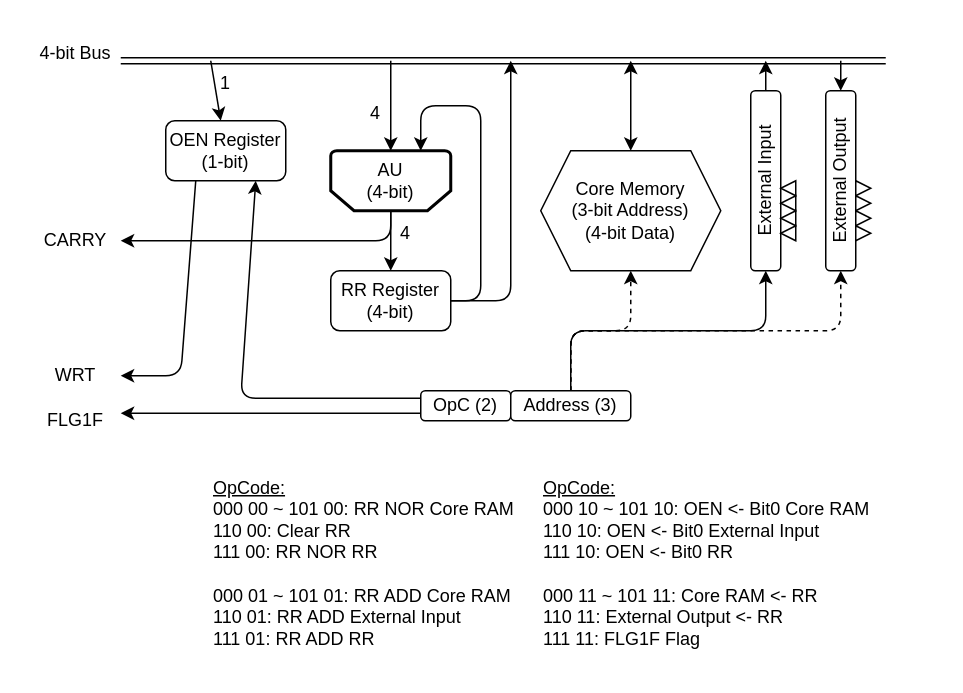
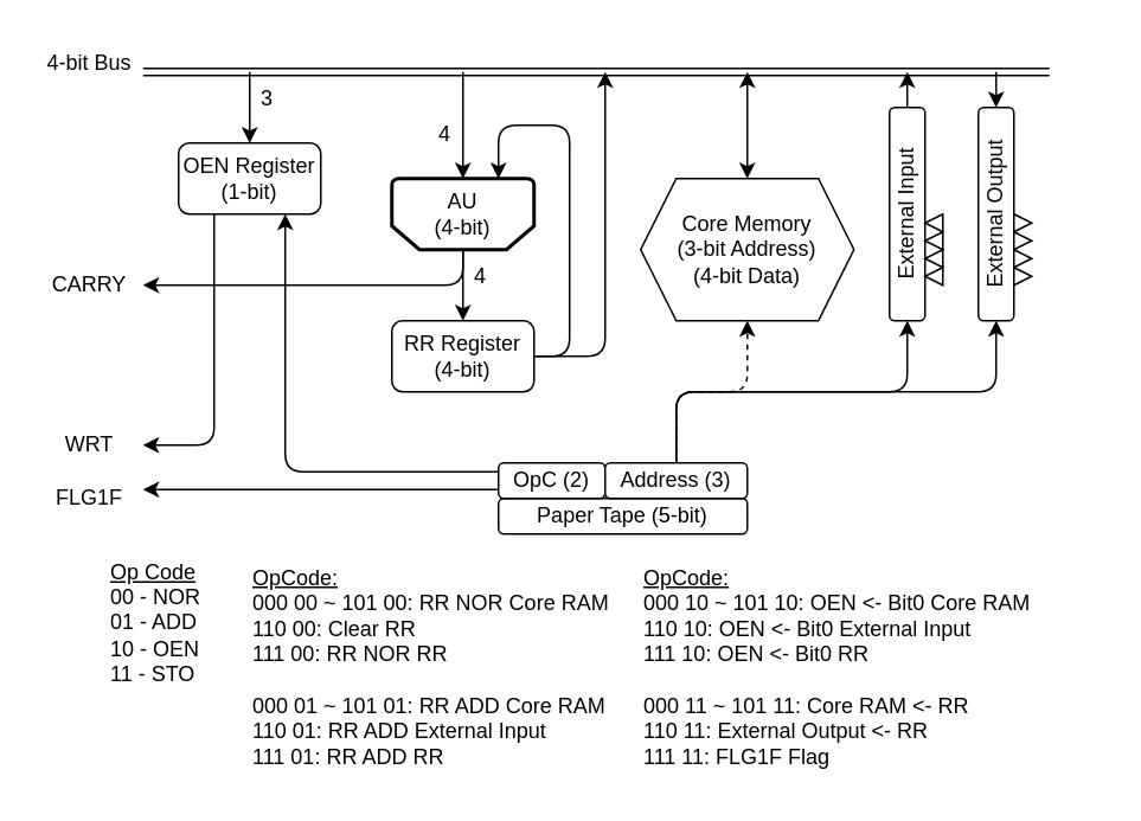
  <mxCell id="0" />
  <mxCell id="1" parent="0" />
  <mxCell id="2" value="Core Memory&lt;br&gt;(3-bit Address)&lt;br&gt;(4-bit Data)" style="shape=hexagon;perimeter=hexagonPerimeter2;whiteSpace=wrap;html=1;fixedSize=1;" parent="1" vertex="1"><mxGeometry x="360" y="100" width="120" height="80" as="geometry" /></mxCell>
+ <mxCell id="3" value="Paper Tape (5-bit)" style="rounded=1;whiteSpace=wrap;html=1;" parent="1" vertex="1"><mxGeometry x="280" y="280" width="140" height="20" as="geometry" /></mxCell>
  <mxCell id="4" value="AU&lt;br&gt;(4-bit)" style="strokeWidth=2;html=1;shape=mxgraph.flowchart.loop_limit;whiteSpace=wrap;flipV=1;" parent="1" vertex="1"><mxGeometry x="220" y="100" width="80" height="40" as="geometry" /></mxCell>
  <mxCell id="5" value="RR Register&lt;br&gt;(4-bit)" style="rounded=1;whiteSpace=wrap;html=1;" parent="1" vertex="1"><mxGeometry x="220" y="180" width="80" height="40" as="geometry" /></mxCell>
  <mxCell id="6" value="" style="endArrow=classic;html=1;rounded=1;exitX=0.5;exitY=0;exitDx=0;exitDy=0;exitPerimeter=0;entryX=0.5;entryY=0;entryDx=0;entryDy=0;" parent="1" source="4" target="5" edge="1"><mxGeometry width="50" height="50" relative="1" as="geometry"><mxPoint x="285" y="70" as="sourcePoint" /><mxPoint x="335" y="20" as="targetPoint" /></mxGeometry></mxCell>
  <mxCell id="7" value="4" style="text;html=1;strokeColor=none;fillColor=none;align=center;verticalAlign=middle;whiteSpace=wrap;rounded=0;" parent="1" vertex="1"><mxGeometry x="260" y="140" width="20" height="30" as="geometry" /></mxCell>
  <mxCell id="8" value="" style="endArrow=classic;html=1;rounded=1;exitX=1;exitY=0.5;exitDx=0;exitDy=0;entryX=0.75;entryY=1;entryDx=0;entryDy=0;entryPerimeter=0;" parent="1" source="5" target="4" edge="1"><mxGeometry width="50" height="50" relative="1" as="geometry"><mxPoint x="335" y="180" as="sourcePoint" /><mxPoint x="275" y="80" as="targetPoint" /><Array as="points"><mxPoint x="320" y="200" /><mxPoint x="320" y="70" /><mxPoint x="280" y="70" /></Array></mxGeometry></mxCell>
  <mxCell id="9" value="" style="shape=link;html=1;rounded=1;" parent="1" edge="1"><mxGeometry width="100" relative="1" as="geometry"><mxPoint x="80" y="40" as="sourcePoint" /><mxPoint x="590" y="40" as="targetPoint" /></mxGeometry></mxCell>
  <mxCell id="10" value="" style="endArrow=classic;html=1;rounded=1;entryX=0.5;entryY=1;entryDx=0;entryDy=0;entryPerimeter=0;" parent="1" target="4" edge="1"><mxGeometry width="50" height="50" relative="1" as="geometry"><mxPoint x="260" y="40" as="sourcePoint" /><mxPoint x="440" y="40" as="targetPoint" /></mxGeometry></mxCell>
  <mxCell id="11" value="4-bit Bus" style="text;html=1;strokeColor=none;fillColor=none;align=center;verticalAlign=middle;whiteSpace=wrap;rounded=0;" parent="1" vertex="1"><mxGeometry x="20" y="20" width="60" height="30" as="geometry" /></mxCell>
  <mxCell id="12" value="" style="endArrow=classic;html=1;rounded=1;exitX=1;exitY=0.5;exitDx=0;exitDy=0;" parent="1" source="5" edge="1"><mxGeometry width="50" height="50" relative="1" as="geometry"><mxPoint x="230" y="60" as="sourcePoint" /><mxPoint x="340" y="40" as="targetPoint" /><Array as="points"><mxPoint x="340" y="200" /></Array></mxGeometry></mxCell>
  <mxCell id="13" value="" style="endArrow=classic;startArrow=classic;html=1;rounded=0;entryX=0.5;entryY=0;entryDx=0;entryDy=0;" parent="1" target="2" edge="1"><mxGeometry width="50" height="50" relative="1" as="geometry"><mxPoint x="420" y="40" as="sourcePoint" /><mxPoint x="440" y="50" as="targetPoint" /></mxGeometry></mxCell>
  <mxCell id="14" value="OpC (2)" style="rounded=1;whiteSpace=wrap;html=1;" parent="1" vertex="1"><mxGeometry x="280" y="260" width="60" height="20" as="geometry" /></mxCell>
  <mxCell id="15" value="Address (3)" style="rounded=1;whiteSpace=wrap;html=1;" parent="1" vertex="1"><mxGeometry x="340" y="260" width="80" height="20" as="geometry" /></mxCell>
  <mxCell id="16" value="" style="endArrow=classic;html=1;rounded=1;exitX=0.5;exitY=0;exitDx=0;exitDy=0;entryX=0.5;entryY=1;entryDx=0;entryDy=0;dashed=1;" parent="1" source="15" target="2" edge="1"><mxGeometry width="50" height="50" relative="1" as="geometry"><mxPoint x="340" y="240" as="sourcePoint" /><mxPoint x="390" y="190" as="targetPoint" /><Array as="points"><mxPoint x="380" y="220" /><mxPoint x="420" y="220" /></Array></mxGeometry></mxCell>
  <mxCell id="17" value="External Input" style="rounded=1;whiteSpace=wrap;html=1;rotation=-90;" parent="1" vertex="1"><mxGeometry x="450" y="110" width="120" height="20" as="geometry" /></mxCell>
  <mxCell id="18" value="" style="endArrow=classic;html=1;rounded=1;entryX=0;entryY=0.5;entryDx=0;entryDy=0;exitX=0.5;exitY=0;exitDx=0;exitDy=0;" parent="1" source="15" target="17" edge="1"><mxGeometry width="50" height="50" relative="1" as="geometry"><mxPoint x="390" y="260" as="sourcePoint" /><mxPoint x="440" y="110" as="targetPoint" /><Array as="points"><mxPoint x="380" y="220" /><mxPoint x="510" y="220" /></Array></mxGeometry></mxCell>
  <mxCell id="19" value="" style="endArrow=classic;html=1;rounded=1;exitX=1;exitY=0.5;exitDx=0;exitDy=0;" parent="1" source="17" edge="1"><mxGeometry width="50" height="50" relative="1" as="geometry"><mxPoint x="390" y="160" as="sourcePoint" /><mxPoint x="510" y="40" as="targetPoint" /></mxGeometry></mxCell>
  <mxCell id="20" value="" style="triangle;whiteSpace=wrap;html=1;rotation=-180;" parent="1" vertex="1"><mxGeometry x="520" y="120" width="10" height="10" as="geometry" /></mxCell>
  <mxCell id="21" value="" style="triangle;whiteSpace=wrap;html=1;rotation=-180;" parent="1" vertex="1"><mxGeometry x="520" y="130" width="10" height="10" as="geometry" /></mxCell>
  <mxCell id="22" value="" style="triangle;whiteSpace=wrap;html=1;rotation=-180;" parent="1" vertex="1"><mxGeometry x="520" y="140" width="10" height="10" as="geometry" /></mxCell>
- <mxCell id="23" value="" style="endArrow=classic;html=1;rounded=1;entryX=0;entryY=0.5;entryDx=0;entryDy=0;exitX=0.5;exitY=0;exitDx=0;exitDy=0;dashed=1;" parent="1" source="15" target="28" edge="1"><mxGeometry width="50" height="50" relative="1" as="geometry"><mxPoint x="490" y="170" as="sourcePoint" /><mxPoint x="559.42" y="186.005" as="targetPoint" /><Array as="points"><mxPoint x="380" y="220" /><mxPoint x="560" y="220" /></Array></mxGeometry></mxCell>
+ <mxCell id="23" value="" style="endArrow=classic;html=1;rounded=1;entryX=0;entryY=0.5;entryDx=0;entryDy=0;exitX=0.5;exitY=0;exitDx=0;exitDy=0;" parent="1" source="15" target="28" edge="1"><mxGeometry width="50" height="50" relative="1" as="geometry"><mxPoint x="490" y="170" as="sourcePoint" /><mxPoint x="559.42" y="186.005" as="targetPoint" /><Array as="points"><mxPoint x="380" y="220" /><mxPoint x="560" y="220" /></Array></mxGeometry></mxCell>
  <mxCell id="24" value="" style="endArrow=classic;html=1;rounded=1;entryX=1;entryY=0.5;entryDx=0;entryDy=0;" parent="1" target="28" edge="1"><mxGeometry width="50" height="50" relative="1" as="geometry"><mxPoint x="560" y="40" as="sourcePoint" /><mxPoint x="559.42" y="58.505" as="targetPoint" /></mxGeometry></mxCell>
+ <mxCell id="25" value="&lt;u&gt;Op Code&lt;/u&gt;&lt;br&gt;00 - NOR&lt;br&gt;01 - ADD&lt;br&gt;10 - OEN&lt;br&gt;&lt;div style=&quot;&quot;&gt;&lt;span style=&quot;background-color: initial;&quot;&gt;11 - STO&lt;/span&gt;&lt;/div&gt;" style="text;html=1;strokeColor=none;fillColor=none;align=left;verticalAlign=middle;whiteSpace=wrap;rounded=0;" parent="1" vertex="1"><mxGeometry x="60" y="310" width="70" height="80" as="geometry" /></mxCell>
  <mxCell id="26" value="&lt;u&gt;OpCode:&lt;/u&gt;&lt;br&gt;000 00 ~ 101 00: RR NOR Core RAM&lt;br&gt;110 00: Clear RR&lt;br&gt;111 00: RR NOR RR&lt;div&gt;&lt;div&gt;&lt;br&gt;&lt;/div&gt;&lt;div&gt;000 01 ~ 101 01:&amp;nbsp;RR ADD Core RAM&lt;br&gt;110 01: RR ADD External Input&lt;/div&gt;&lt;div&gt;111 01: RR ADD RR&lt;/div&gt;&lt;/div&gt;" style="text;html=1;strokeColor=none;fillColor=none;align=left;verticalAlign=middle;whiteSpace=wrap;rounded=0;" parent="1" vertex="1"><mxGeometry x="140" y="310" width="210" height="130" as="geometry" /></mxCell>
  <mxCell id="27" value="" style="triangle;whiteSpace=wrap;html=1;rotation=-180;" parent="1" vertex="1"><mxGeometry x="520" y="150" width="10" height="10" as="geometry" /></mxCell>
  <mxCell id="28" value="External Output" style="rounded=1;whiteSpace=wrap;html=1;rotation=-90;" parent="1" vertex="1"><mxGeometry x="500" y="110" width="120" height="20" as="geometry" /></mxCell>
  <mxCell id="29" value="" style="group;rotation=-180;" parent="1" vertex="1" connectable="0"><mxGeometry x="570" y="80" width="10" height="80.0" as="geometry" /></mxCell>
  <mxCell id="30" value="" style="triangle;whiteSpace=wrap;html=1;rotation=-360;" parent="29" vertex="1"><mxGeometry y="70" width="10" height="10" as="geometry" /></mxCell>
  <mxCell id="31" value="" style="triangle;whiteSpace=wrap;html=1;rotation=-360;" parent="29" vertex="1"><mxGeometry y="60" width="10" height="10" as="geometry" /></mxCell>
  <mxCell id="32" value="" style="triangle;whiteSpace=wrap;html=1;rotation=-360;" parent="29" vertex="1"><mxGeometry y="50" width="10" height="10" as="geometry" /></mxCell>
  <mxCell id="33" value="" style="triangle;whiteSpace=wrap;html=1;rotation=-360;" parent="29" vertex="1"><mxGeometry y="40" width="10" height="10" as="geometry" /></mxCell>
  <mxCell id="34" value="" style="endArrow=classic;html=1;rounded=1;exitX=0;exitY=0.25;exitDx=0;exitDy=0;entryX=0.75;entryY=1;entryDx=0;entryDy=0;curved=0;" parent="1" source="14" target="39" edge="1"><mxGeometry width="50" height="50" relative="1" as="geometry"><mxPoint x="370" y="250" as="sourcePoint" /><mxPoint x="220" y="265" as="targetPoint" /><Array as="points"><mxPoint x="160" y="265" /></Array></mxGeometry></mxCell>
  <mxCell id="35" value="" style="endArrow=classic;html=1;rounded=0;exitX=0;exitY=0.75;exitDx=0;exitDy=0;" parent="1" source="14" edge="1"><mxGeometry width="50" height="50" relative="1" as="geometry"><mxPoint x="370" y="250" as="sourcePoint" /><mxPoint x="80" y="275" as="targetPoint" /></mxGeometry></mxCell>
  <mxCell id="36" value="FLG1F" style="text;html=1;align=center;verticalAlign=middle;whiteSpace=wrap;rounded=0;" parent="1" vertex="1"><mxGeometry x="20" y="270" width="60" height="20" as="geometry" /></mxCell>
  <mxCell id="37" value="WRT" style="text;html=1;align=center;verticalAlign=middle;whiteSpace=wrap;rounded=0;" parent="1" vertex="1"><mxGeometry x="20" y="240" width="60" height="20" as="geometry" /></mxCell>
  <mxCell id="38" value="&lt;u&gt;OpCode:&lt;/u&gt;&lt;br&gt;000 10 ~ 101 10: OEN &amp;lt;- Bit0 Core RAM&lt;br&gt;110 10: OEN &amp;lt;- Bit0 External Input&lt;br&gt;111 10: OEN &amp;lt;- Bit0 RR&lt;div&gt;&lt;div&gt;&lt;br&gt;&lt;/div&gt;&lt;div&gt;000 11 ~ 101 11:&amp;nbsp;Core RAM &amp;lt;- RR&lt;br&gt;110 11: External Output &amp;lt;- RR&lt;/div&gt;&lt;div&gt;111 11: FLG1F Flag&lt;/div&gt;&lt;/div&gt;" style="text;html=1;strokeColor=none;fillColor=none;align=left;verticalAlign=middle;whiteSpace=wrap;rounded=0;" parent="1" vertex="1"><mxGeometry x="360" y="310" width="230" height="130" as="geometry" /></mxCell>
- <mxCell id="39" value="OEN Register&lt;br&gt;(1-bit)" style="rounded=1;whiteSpace=wrap;html=1;" parent="1" vertex="1"><mxGeometry x="110" y="80" width="80" height="40" as="geometry" /></mxCell>
+ <mxCell id="39" value="OEN Register&lt;br&gt;(1-bit)" style="rounded=1;whiteSpace=wrap;html=1;" parent="1" vertex="1"><mxGeometry x="100" y="80" width="80" height="40" as="geometry" /></mxCell>
  <mxCell id="40" value="" style="endArrow=classic;html=1;rounded=1;exitX=0.25;exitY=1;exitDx=0;exitDy=0;curved=0;" parent="1" source="39" edge="1"><mxGeometry width="50" height="50" relative="1" as="geometry"><mxPoint x="370" y="190" as="sourcePoint" /><mxPoint x="80" y="250" as="targetPoint" /><Array as="points"><mxPoint x="120" y="250" /></Array></mxGeometry></mxCell>
  <mxCell id="41" value="" style="endArrow=classic;html=1;rounded=0;" parent="1" target="39" edge="1"><mxGeometry width="50" height="50" relative="1" as="geometry"><mxPoint x="140" y="40" as="sourcePoint" /><mxPoint x="420" y="140" as="targetPoint" /></mxGeometry></mxCell>
- <mxCell id="42" value="1" style="text;html=1;strokeColor=none;fillColor=none;align=center;verticalAlign=middle;whiteSpace=wrap;rounded=0;" parent="1" vertex="1"><mxGeometry x="140" y="40" width="20" height="30" as="geometry" /></mxCell>
+ <mxCell id="42" value="3" style="text;html=1;strokeColor=none;fillColor=none;align=center;verticalAlign=middle;whiteSpace=wrap;rounded=0;" parent="1" vertex="1"><mxGeometry x="140" y="40" width="20" height="30" as="geometry" /></mxCell>
  <mxCell id="43" value="4" style="text;html=1;strokeColor=none;fillColor=none;align=center;verticalAlign=middle;whiteSpace=wrap;rounded=0;" parent="1" vertex="1"><mxGeometry x="240" y="60" width="20" height="30" as="geometry" /></mxCell>
  <mxCell id="44" value="CARRY" style="text;html=1;align=center;verticalAlign=middle;whiteSpace=wrap;rounded=0;" parent="1" vertex="1"><mxGeometry x="20" y="150" width="60" height="20" as="geometry" /></mxCell>
  <mxCell id="45" value="" style="endArrow=classic;html=1;rounded=1;exitX=0;exitY=0;exitDx=0;exitDy=0;curved=0;" parent="1" source="7" edge="1"><mxGeometry width="50" height="50" relative="1" as="geometry"><mxPoint x="370" y="190" as="sourcePoint" /><mxPoint x="80" y="160" as="targetPoint" /><Array as="points"><mxPoint x="260" y="160" /></Array></mxGeometry></mxCell>
